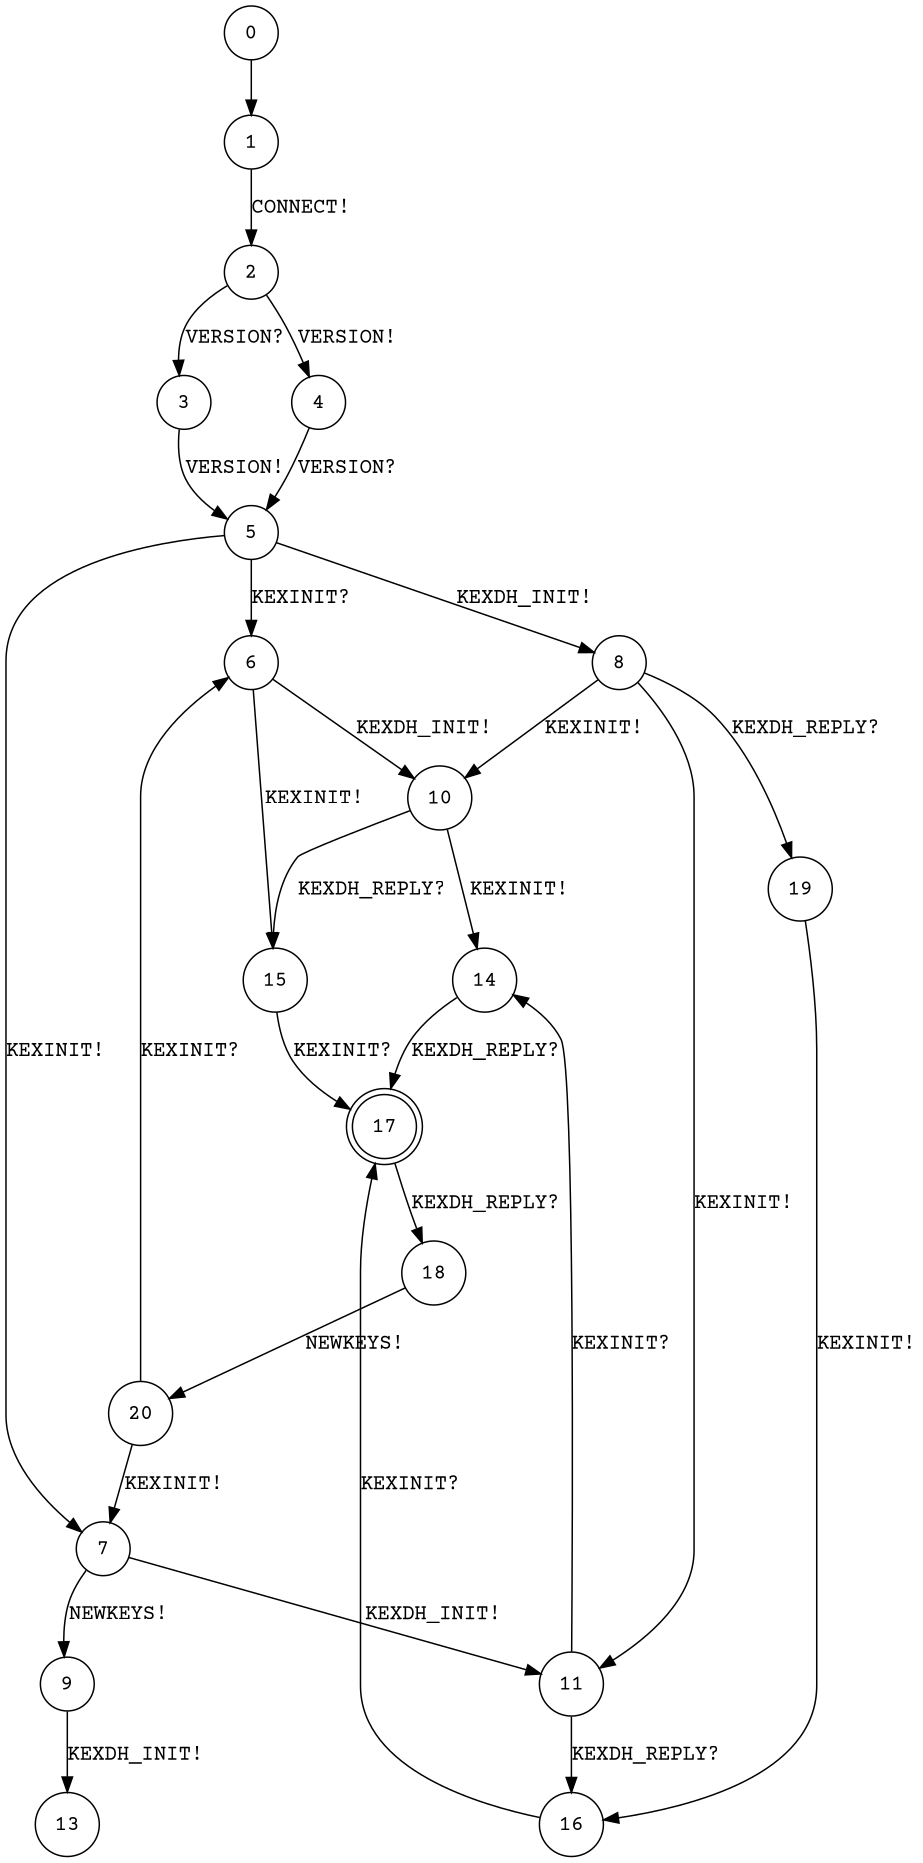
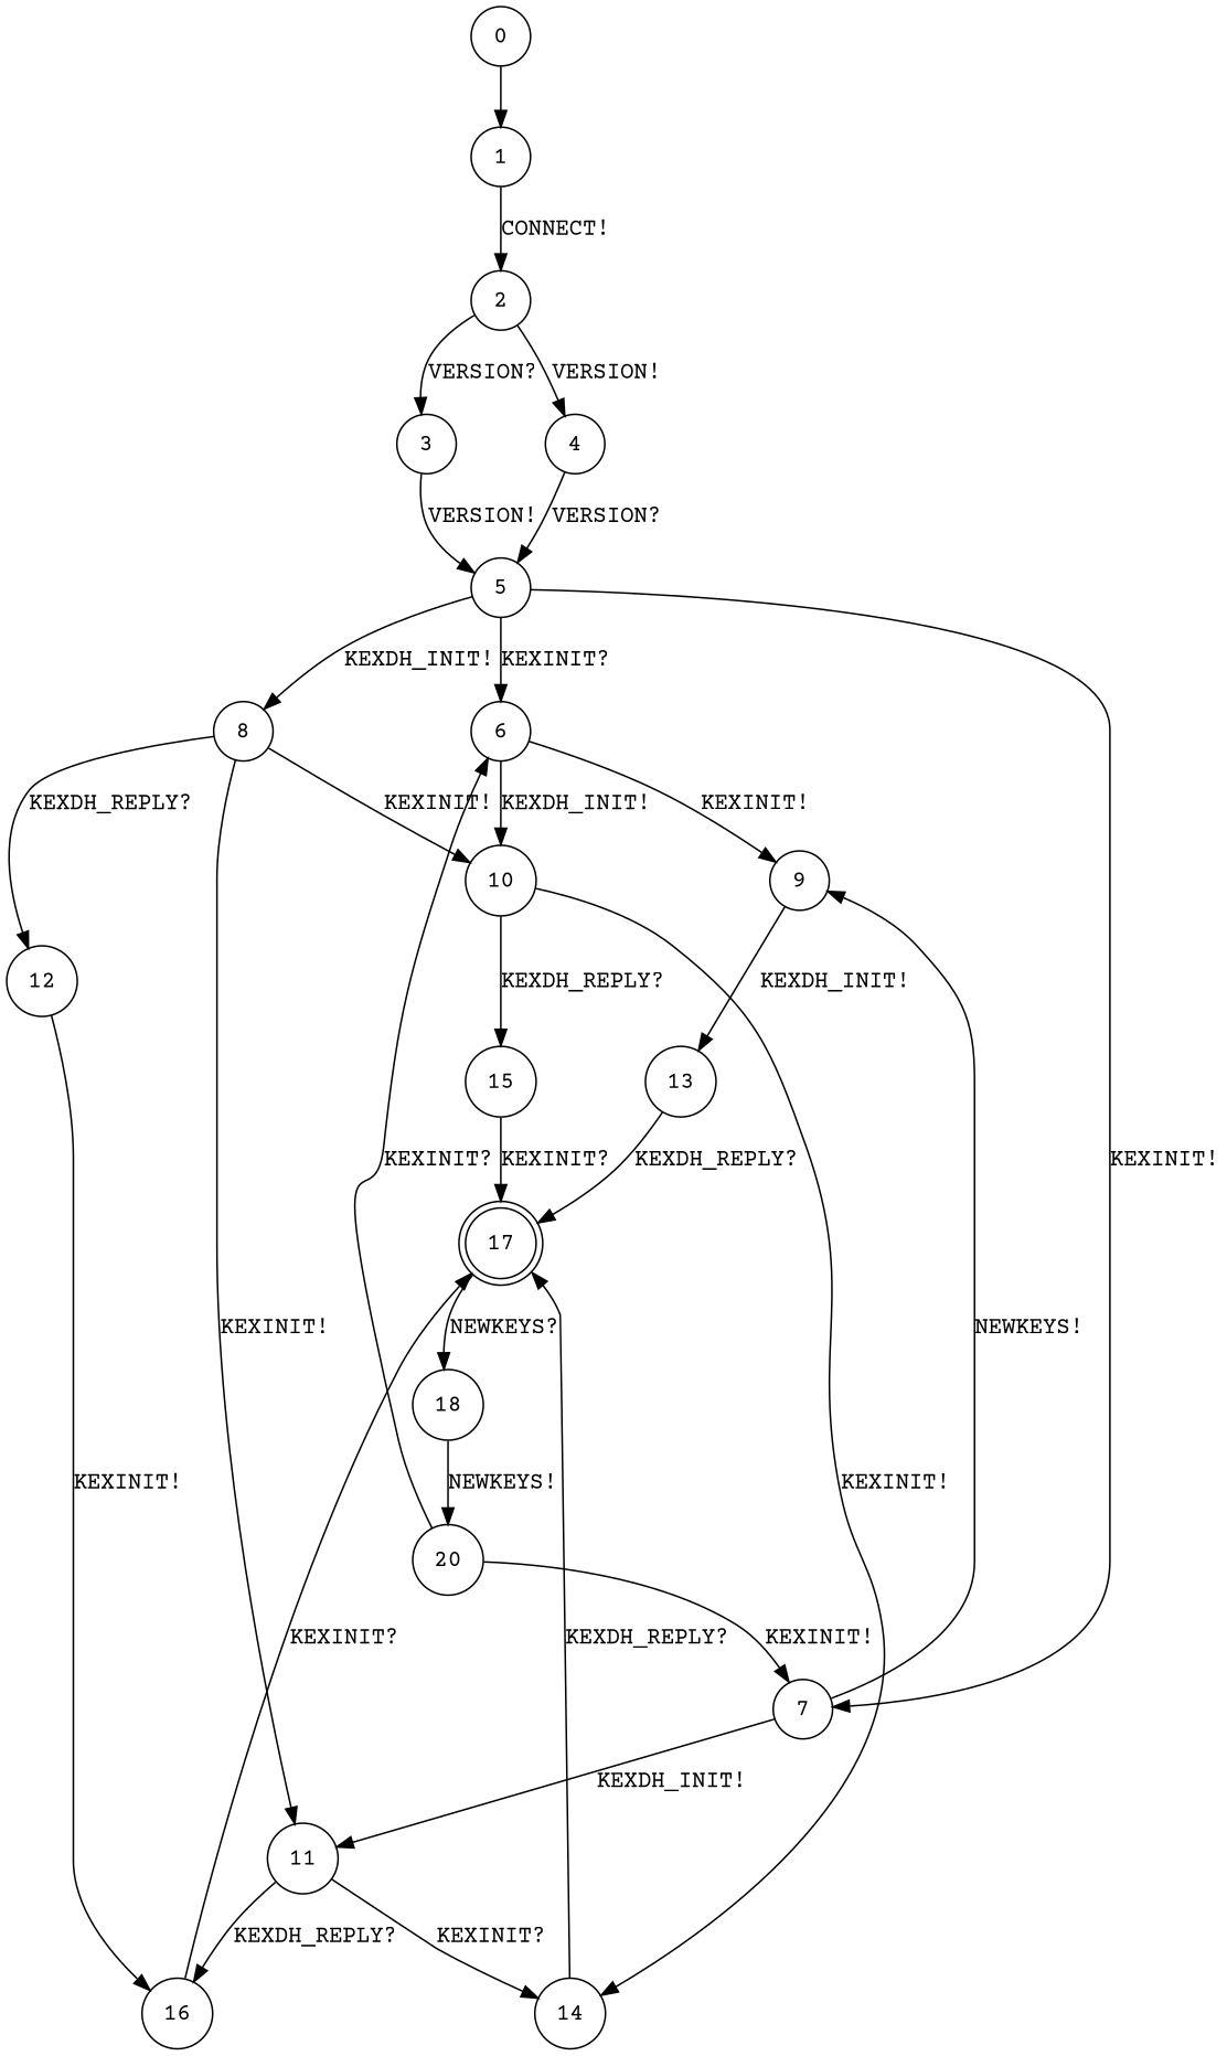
  digraph {
    fontname="Courier Prime"
    node [fontname="Courier Prime" shape=circle]
    edge [fontname="Courier Prime"]
    0
    1
    2
    3
    4
    5
    6
    7
    8
    9
    10
    11
-   12 [label=19]
+   12
    13
    14
    15
    16
    17 [shape=doublecircle]
    18
    20
    0 -> 1
    1 -> 2 [label="CONNECT!"]
    2 -> 3 [label="VERSION?"]
    2 -> 4 [label="VERSION!"]
    3 -> 5 [label="VERSION!"]
    4 -> 5 [label="VERSION?"]
    5 -> 6 [label="KEXINIT?"]
    5 -> 7 [label="KEXINIT!"]
    5 -> 8 [label="KEXDH_INIT!"]
-   6 -> 15 [label="KEXINIT!"]
+   6 -> 9 [label="KEXINIT!"]
    6 -> 10 [label="KEXDH_INIT!"]
    7 -> 9 [label="NEWKEYS!"]
    7 -> 11 [label="KEXDH_INIT!"]
    8 -> 10 [label="KEXINIT!"]
    8 -> 11 [label="KEXINIT!"]
    8 -> 12 [label="KEXDH_REPLY?"]
    9 -> 13 [label="KEXDH_INIT!"]
    10 -> 14 [label="KEXINIT!"]
    10 -> 15 [label="KEXDH_REPLY?"]
    11 -> 14 [label="KEXINIT?"]
    11 -> 16 [label="KEXDH_REPLY?"]
    12 -> 16 [label="KEXINIT!"]
+   13 -> 17 [label="KEXDH_REPLY?"]
    14 -> 17 [label="KEXDH_REPLY?"]
    15 -> 17 [label="KEXINIT?"]
    16 -> 17 [label="KEXINIT?"]
-   17 -> 18 [label="KEXDH_REPLY?"]
+   17 -> 18 [label="NEWKEYS?"]
    18 -> 20 [label="NEWKEYS!"]
    20 -> 6 [label="KEXINIT?"]
    20 -> 7 [label="KEXINIT!"]
  }
